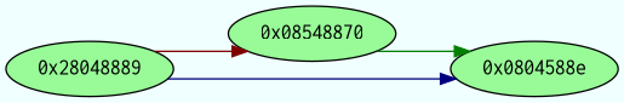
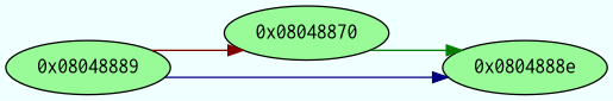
  digraph {
    bgcolor=azure
    fontname=Courier
    fontsize=8
    rankdir=LR
    splines=ortho
    node [color=black fillcolor=palegreen fontname=Courier style=filled]
    edge [arrowhead=normal]
-   n1 [label="0x08548870"]
-   n2 [label="0x0804588e"]
-   n3 [label="0x28048889"]
+   n1 [label="0x08048870"]
+   n2 [label="0x0804888e"]
+   n3 [label="0x08048889"]
    n1 -> n2 [color="#007f00"]
    n3 -> n1 [color="#7f0000"]
    n3 -> n2 [color="#00007f"]
  }
